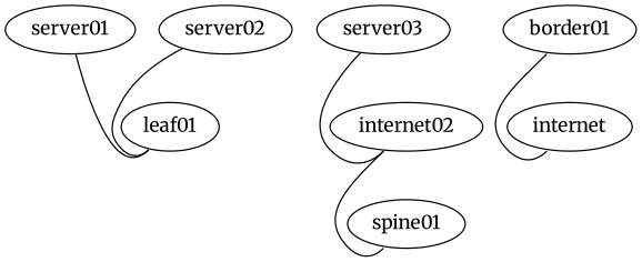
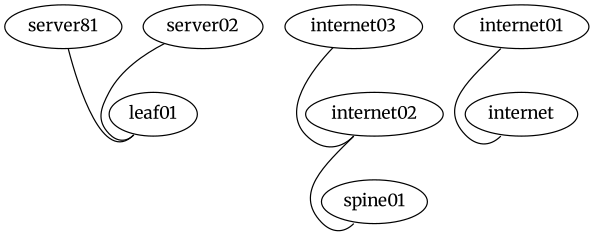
  graph {
    fontname=Merriweather
    node [config="./helper_scripts/extra_switch_config.sh" fontname=Merriweather function=leaf memory=1024 os="CumulusCommunity/cumulus-vx" version="3.7.11"]
    edge [fontname=Merriweather headport=swp10 tailport=eth1]
    leaf01 [mgmt_ip="192.168.200.1"]
    spine01 [mgmt_ip="192.168.200.3"]
    n3 [label=internet02 mgmt_ip="192.168.200.2"]
-   border01 [mgmt_ip="192.168.200.4"]
+   border01 [mgmt_ip="192.168.200.4" label=internet01]
    internet [mgmt_ip="192.168.200.5"]
-   server01 [config="./helper_scripts/extra_server_config.sh" function=host memory=768 mgmt_ip="192.168.200.11" os="generic/debian10" version=""]
+   server01 [config="./helper_scripts/extra_server_config.sh" function=host memory=768 mgmt_ip="192.168.200.11" os="generic/debian10" label=server81 version=""]
    server02 [config="./helper_scripts/extra_server_config.sh" function=host memory=768 mgmt_ip="192.168.200.12" os="generic/debian10" version=""]
-   server03 [config="./helper_scripts/extra_server_config.sh" function=host memory=768 mgmt_ip="192.168.200.13" os="generic/debian10" version=""]
+   server03 [config="./helper_scripts/extra_server_config.sh" function=host memory=768 mgmt_ip="192.168.200.13" os="generic/debian10" label=internet03 version=""]
    n3 -- spine01 [headport=swp2 tailport=swp1]
    border01 -- internet [headport=swp1 tailport=swp1]
    server01 -- leaf01
    server02 -- leaf01 [headport=swp11]
    server03 -- n3
  }
